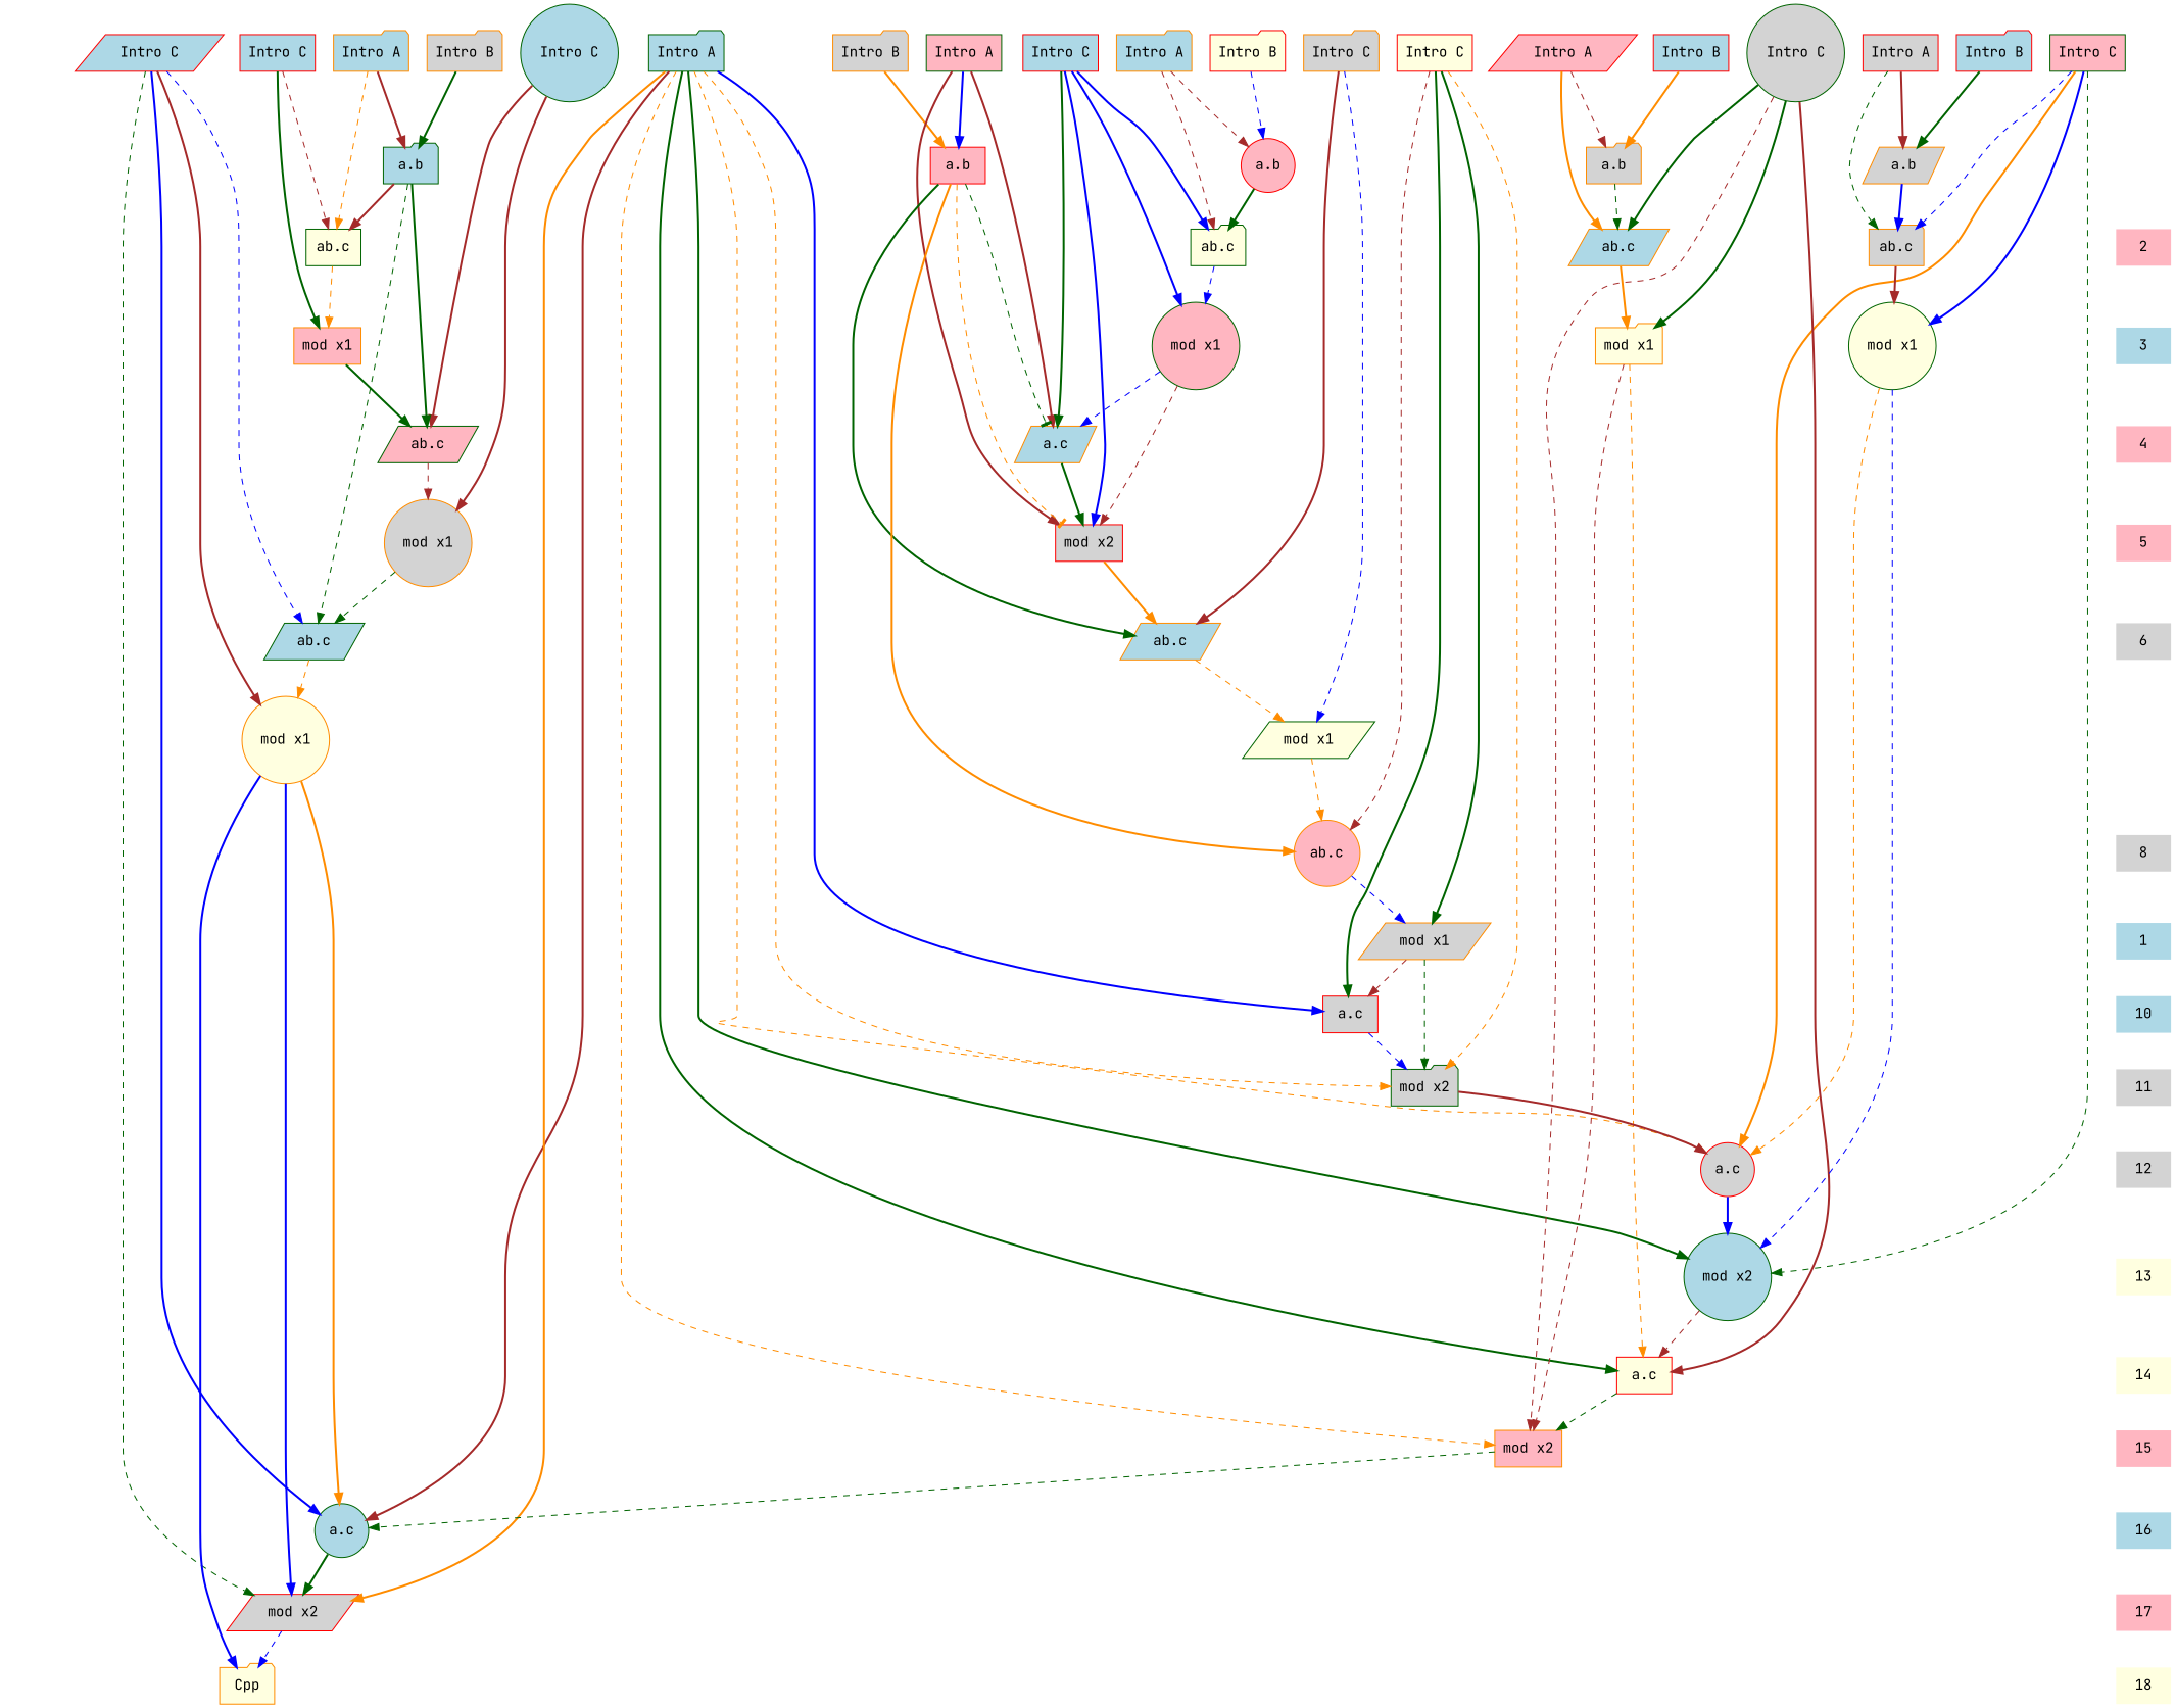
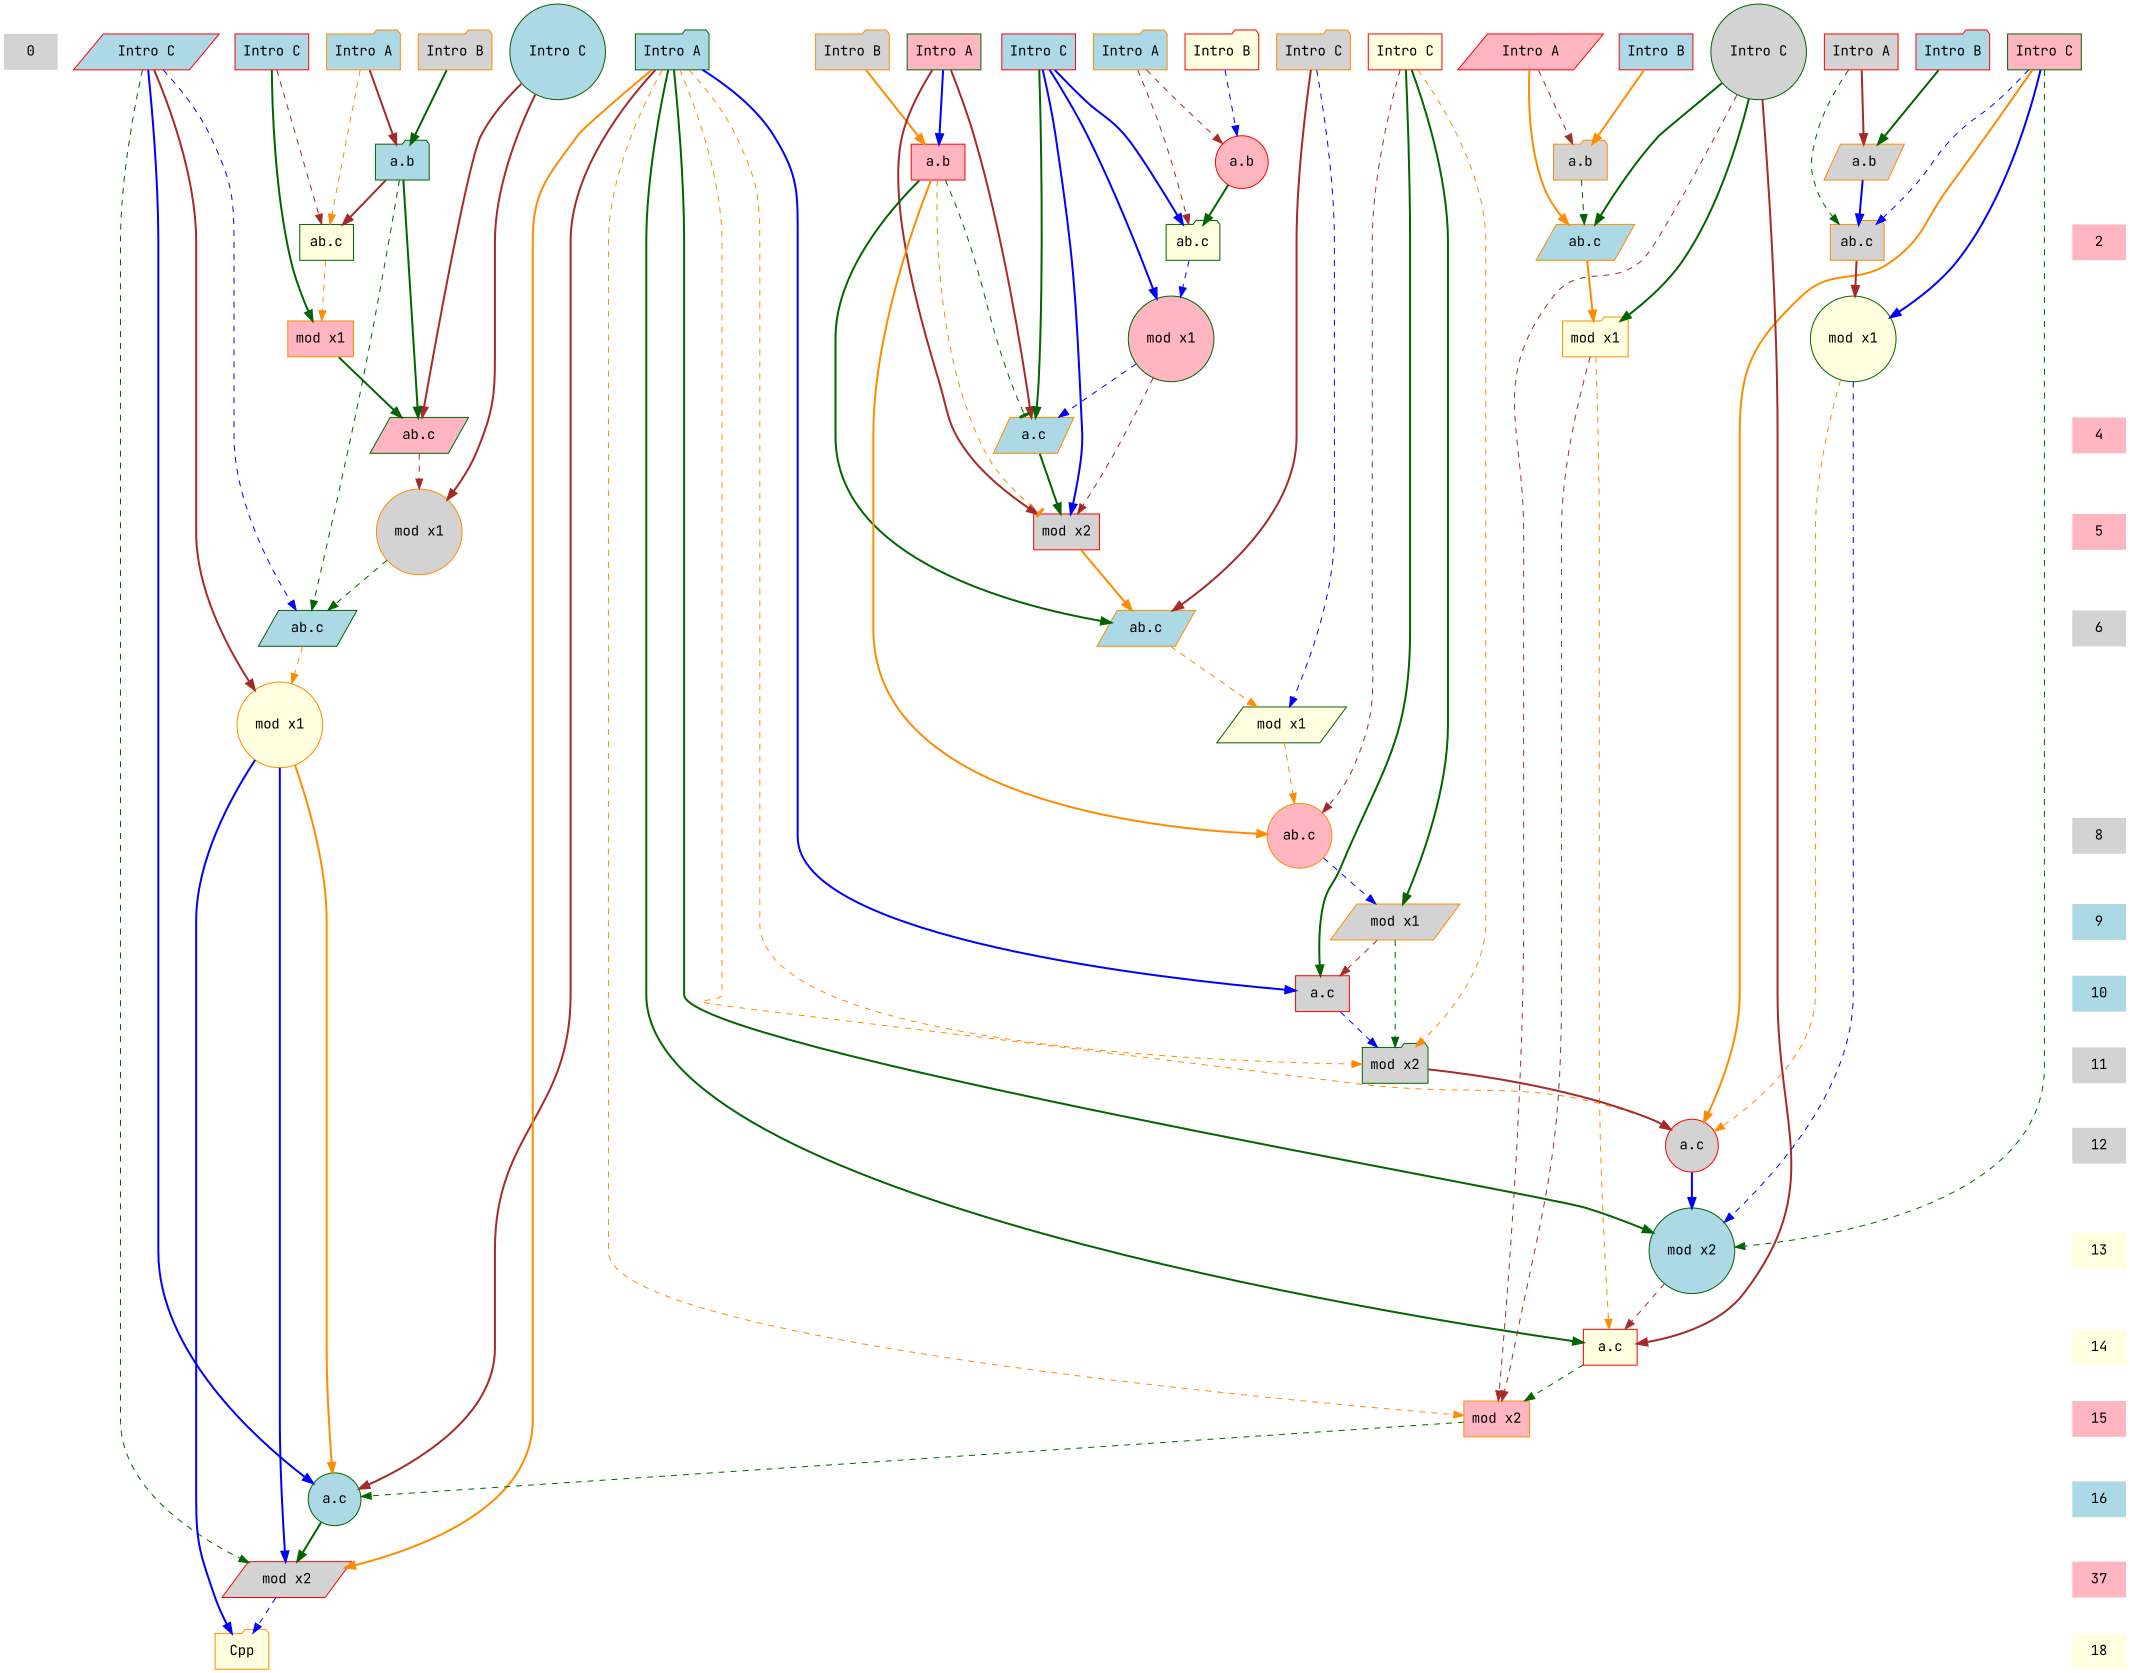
  digraph {
    fontname="JetBrains Mono"
    ranksep=.5
    node [color=darkorange fillcolor=lightgrey fontname="JetBrains Mono" shape=plaintext style=filled]
    edge [color=darkgreen fontname="JetBrains Mono" style=bold]
+   0 [color=darkgreen]
    n2 [fillcolor=lightblue label="Intro A" shape=folder]
    n3 [fillcolor=lightblue label="Intro A" shape=folder]
    n4 [color=red label="Intro A" shape=box]
    n5 [color=red fillcolor=lightyellow label="Intro B" shape=folder]
    n6 [color=red fillcolor=lightpink label="Intro A" shape=parallelogram]
    n7 [label="Intro B" shape=folder]
    n8 [color=darkgreen fillcolor=lightblue label="Intro A" shape=folder]
    n9 [color=red fillcolor=lightblue label="Intro B" shape=folder]
    n10 [color=darkgreen fillcolor=lightpink label="Intro A" shape=box]
    n11 [color=red fillcolor=lightblue label="Intro B" shape=box]
    n12 [label="Intro B" shape=folder]
    n13 [label="Intro C" shape=folder]
    n14 [color=darkgreen fillcolor=lightpink label="Intro C" shape=box]
    n15 [color=red fillcolor=lightblue label="Intro C" shape=box]
    n16 [color=darkgreen label="Intro C" shape=circle]
    n17 [color=red fillcolor=lightyellow label="Intro C" shape=box]
    n18 [color=darkgreen fillcolor=lightblue label="Intro C" shape=circle]
    n19 [color=red fillcolor=lightblue label="Intro C" shape=parallelogram]
    n20 [color=red fillcolor=lightblue label="Intro C" shape=box]
    n21 [label="a.b" shape=folder]
    n22 [color=red fillcolor=lightpink label="a.b" shape=circle]
    n23 [color=darkgreen fillcolor=lightblue label="a.b" shape=folder]
    n24 [color=red fillcolor=lightpink label="a.b" shape=box]
    n25 [label="a.b" shape=parallelogram]
    2 [color=darkgreen fillcolor=lightpink]
    n27 [color=darkgreen fillcolor=lightyellow label="ab.c" shape=folder]
    n28 [fillcolor=lightblue label="ab.c" shape=parallelogram]
    n29 [color=darkgreen fillcolor=lightyellow label="ab.c" shape=box]
    n30 [label="ab.c" shape=folder]
-   3 [fillcolor=lightblue]
    n32 [fillcolor=lightyellow label="mod x1" shape=folder]
    n33 [color=darkgreen fillcolor=lightpink label="mod x1" shape=circle]
    n34 [fillcolor=lightpink label="mod x1" shape=box]
    n35 [color=darkgreen fillcolor=lightyellow label="mod x1" shape=circle]
    12 [color=darkgreen]
    n37 [color=red label="a.c" shape=circle]
    4 [color=red fillcolor=lightpink]
    n39 [color=darkgreen fillcolor=lightpink label="ab.c" shape=parallelogram]
    n40 [fillcolor=lightblue label="a.c" shape=parallelogram]
    5 [color=red fillcolor=lightpink]
    n42 [color=red label="mod x2" shape=box]
    n43 [label="mod x1" shape=circle]
    6 [color=red]
    n45 [fillcolor=lightblue label="ab.c" shape=parallelogram]
    n46 [color=darkgreen fillcolor=lightblue label="ab.c" shape=parallelogram]
    n47 [fillcolor=lightyellow label="mod x1" shape=circle]
    n48 [color=darkgreen fillcolor=lightyellow label="mod x1" shape=parallelogram]
    8
    n50 [fillcolor=lightpink label="ab.c" shape=circle]
-   9 [color=darkgreen fillcolor=lightblue label=1]
+   9 [color=darkgreen fillcolor=lightblue]
    n52 [label="mod x1" shape=parallelogram]
    10 [color=red fillcolor=lightblue]
    n54 [color=red label="a.c" shape=box]
    11
    n56 [color=darkgreen label="mod x2" shape=folder]
    13 [color=red fillcolor=lightyellow]
    n58 [color=darkgreen fillcolor=lightblue label="mod x2" shape=circle]
    14 [fillcolor=lightyellow]
    n60 [color=red fillcolor=lightyellow label="a.c" shape=box]
    15 [fillcolor=lightpink]
    n62 [fillcolor=lightpink label="mod x2" shape=box]
    16 [color=darkgreen fillcolor=lightblue]
    n64 [color=darkgreen fillcolor=lightblue label="a.c" shape=circle]
-   17 [color=red fillcolor=lightpink]
+   17 [color=red fillcolor=lightpink label=37]
    n66 [color=red label="mod x2" shape=parallelogram]
    18 [fillcolor=lightyellow]
    n68 [fillcolor=lightyellow label=Cpp shape=folder]
    subgraph sub_1 {
      rank=same
+     0
      n2
      n3
      n4
      n5
      n6
      n7
      n8
      n9
      n10
      n11
      n12
      n13
      n14
      n15
      n16
      n17
      n18
      n19
      n20
    }
    subgraph sub_2 {
      rank=same
      n21
      n22
      n23
      n24
      n25
    }
    subgraph sub_3 {
      rank=same
      2
      n27
      n28
      n29
      n30
    }
    subgraph sub_4 {
      rank=same
-     3
      n32
      n33
      n34
      n35
    }
    subgraph sub_5 {
      rank=same
      12
      n37
    }
    subgraph sub_6 {
      rank=same
      4
      n39
      n40
    }
    subgraph sub_7 {
      rank=same
      5
      n42
      n43
    }
    subgraph sub_8 {
      rank=same
      6
      n45
      n46
    }
    subgraph sub_9 {
      rank=same
      n47
      n48
    }
    subgraph sub_10 {
      rank=same
      8
      n50
    }
    subgraph sub_11 {
      rank=same
      9
      n52
    }
    subgraph sub_12 {
      rank=same
      10
      n54
    }
    subgraph sub_13 {
      rank=same
      11
      n56
    }
    subgraph sub_14 {
      rank=same
      13
      n58
    }
    subgraph sub_15 {
      rank=same
      14
      n60
    }
    subgraph sub_16 {
      rank=same
      15
      n62
    }
    subgraph sub_17 {
      rank=same
      16
      n64
    }
    subgraph sub_18 {
      rank=same
      17
      n66
    }
    subgraph sub_19 {
      rank=same
      18
      n68
    }
    n2 -> n22 [color=brown style=dashed]
    n2 -> n27 [color=brown style=dashed]
    n3 -> n23 [color=brown]
    n3 -> n29 [color=darkorange style=dashed]
    n4 -> n25 [color=brown]
    n4 -> n30 [style=dashed]
    n5 -> n22 [color=blue style=dashed]
    n6 -> n21 [color=brown style=dashed]
    n6 -> n28 [color=darkorange]
    n7 -> n24 [color=darkorange]
    n8 -> n37 [color=darkorange style=dashed]
    n8 -> n54 [color=blue]
    n8 -> n56 [color=darkorange style=dashed]
    n8 -> n58
    n8 -> n60
    n8 -> n62 [color=darkorange style=dashed]
    n8 -> n64 [color=brown]
    n8 -> n66 [color=darkorange]
    n9 -> n25
    n10 -> n24 [color=blue]
    n10 -> n40 [color=brown]
    n10 -> n42 [color=brown]
    n11 -> n21 [color=darkorange]
    n12 -> n23
    n13 -> n45 [color=brown]
    n13 -> n48 [color=blue style=dashed]
    n14 -> n30 [color=blue style=dashed]
    n14 -> n35 [color=blue]
    n14 -> n37 [color=darkorange]
    n14 -> n58 [style=dashed]
    n15 -> n29 [color=brown style=dashed]
    n15 -> n34
    n16 -> n28
    n16 -> n32
    n16 -> n60 [color=brown]
    n16 -> n62 [color=brown style=dashed]
    n17 -> n50 [color=brown style=dashed]
    n17 -> n52
    n17 -> n54
    n17 -> n56 [color=darkorange style=dashed]
    n18 -> n39 [color=brown]
    n18 -> n43 [color=brown]
    n19 -> n46 [color=blue style=dashed]
    n19 -> n47 [color=brown]
    n19 -> n64 [color=blue]
    n19 -> n66 [style=dashed]
    n20 -> n27 [color=blue]
    n20 -> n33 [color=blue]
    n20 -> n40
    n20 -> n42 [color=blue]
    n21 -> n28 [style=dashed]
    n22 -> n27
    n23 -> n29 [color=brown]
    n23 -> n39
    n23 -> n46 [style=dashed]
    n24 -> n40 [arrowhead=tee style=dashed]
    n24 -> n42 [arrowhead=tee color=darkorange style=dashed]
    n24 -> n45
    n24 -> n50 [color=darkorange]
    n25 -> n30 [color=blue]
-   2 -> 3 [style=invis color=""]
    n27 -> n33 [color=blue style=dashed]
    n28 -> n32 [color=darkorange]
    n29 -> n34 [color=darkorange style=dashed]
    n30 -> n35 [color=brown]
-   3 -> 4 [style=invis color=""]
    n32 -> n60 [color=darkorange style=dashed]
    n32 -> n62 [color=brown style=dashed]
    n33 -> n40 [color=blue style=dashed]
    n33 -> n42 [color=brown style=dashed]
    n34 -> n39
    n35 -> n37 [color=darkorange style=dashed]
    n35 -> n58 [color=blue style=dashed]
    12 -> 13 [style=invis color=""]
    n37 -> n58 [color=blue]
    4 -> 5 [style=invis color=""]
    n39 -> n43 [color=brown style=dashed]
    n40 -> n42
    5 -> 6 [style=invis color=""]
    n42 -> n45 [color=darkorange]
    n43 -> n46 [style=dashed]
    n45 -> n48 [color=darkorange style=dashed]
    n46 -> n47 [color=darkorange style=dashed]
    n47 -> n64 [color=darkorange]
    n47 -> n66 [color=blue]
    n47 -> n68 [color=blue]
    n48 -> n50 [color=darkorange style=dashed]
    8 -> 9 [style=invis color=""]
    n50 -> n52 [color=blue style=dashed]
    9 -> 10 [style=invis color=""]
    n52 -> n54 [color=brown style=dashed]
    n52 -> n56 [style=dashed]
    10 -> 11 [style=invis color=""]
    n54 -> n56 [color=blue style=dashed]
    11 -> 12 [style=invis color=""]
    n56 -> n37 [color=brown]
    13 -> 14 [style=invis color=""]
    n58 -> n60 [color=brown style=dashed]
    14 -> 15 [style=invis color=""]
    n60 -> n62 [style=dashed]
    15 -> 16 [style=invis color=""]
    n62 -> n64 [style=dashed]
    16 -> 17 [style=invis color=""]
    n64 -> n66
    17 -> 18 [style=invis color=""]
    n66 -> n68 [color=blue style=dashed]
  }
